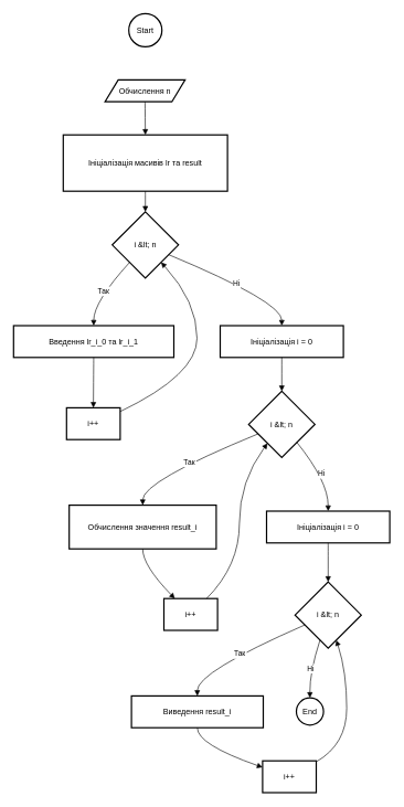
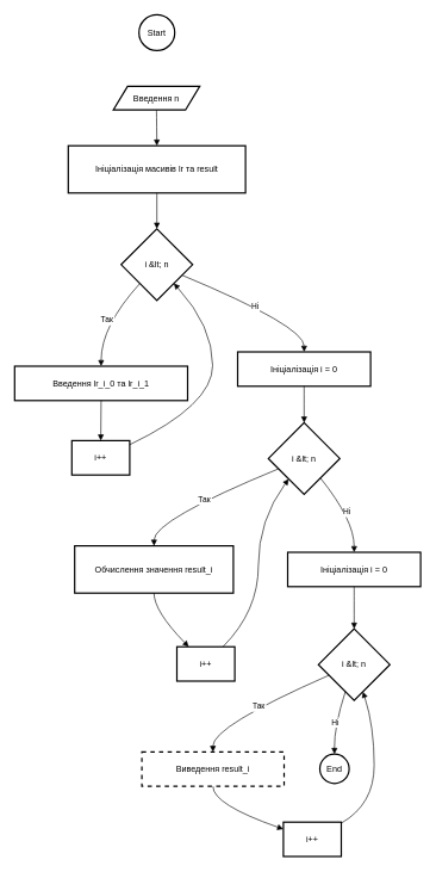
  <mxCell id="0" />
  <mxCell id="1" parent="0" />
  <mxCell id="2" value="Start" style="ellipse;aspect=fixed;strokeWidth=2;whiteSpace=wrap;" vertex="1" parent="1"><mxGeometry x="194" y="20" width="50" height="50" as="geometry" /></mxCell>
- <mxCell id="3" value="Обчислення n" style="shape=parallelogram;perimeter=parallelogramPerimeter;fixedSize=1;strokeWidth=2;whiteSpace=wrap;" vertex="1" parent="1"><mxGeometry x="158" y="120" width="121" height="33" as="geometry" /></mxCell>
- <mxCell id="4" value="Ініціалізація масивів lr та result" style="whiteSpace=wrap;strokeWidth=2;" vertex="1" parent="1"><mxGeometry x="95" y="203" width="248" height="85" as="geometry" /></mxCell>
+ <mxCell id="3" value="Введення n" style="shape=parallelogram;perimeter=parallelogramPerimeter;fixedSize=1;strokeWidth=2;whiteSpace=wrap;" vertex="1" parent="1"><mxGeometry x="158" y="120" width="121" height="33" as="geometry" /></mxCell>
+ <mxCell id="4" value="Ініціалізація масивів lr та result" style="whiteSpace=wrap;strokeWidth=2;" vertex="1" parent="1"><mxGeometry x="95" y="203" width="248" height="66" as="geometry" /></mxCell>
  <mxCell id="5" value="i &amp;lt; n" style="rhombus;strokeWidth=2;whiteSpace=wrap;" vertex="1" parent="1"><mxGeometry x="169" y="319" width="100" height="100" as="geometry" /></mxCell>
- <mxCell id="6" value="Введення lr_i_0 та lr_i_1" style="whiteSpace=wrap;strokeWidth=2;" vertex="1" parent="1"><mxGeometry x="20" y="491" width="242" height="48" as="geometry" /></mxCell>
+ <mxCell id="6" value="Введення lr_i_0 та lr_i_1" style="whiteSpace=wrap;strokeWidth=2;" vertex="1" parent="1"><mxGeometry x="20" y="511" width="242" height="48" as="geometry" /></mxCell>
  <mxCell id="7" value="i++" style="whiteSpace=wrap;strokeWidth=2;" vertex="1" parent="1"><mxGeometry x="100" y="615" width="81" height="48" as="geometry" /></mxCell>
  <mxCell id="8" value="Ініціалізація i = 0" style="whiteSpace=wrap;strokeWidth=2;" vertex="1" parent="1"><mxGeometry x="332" y="491" width="186" height="48" as="geometry" /></mxCell>
  <mxCell id="9" value="i &amp;lt; n" style="rhombus;strokeWidth=2;whiteSpace=wrap;" vertex="1" parent="1"><mxGeometry x="375" y="590" width="100" height="100" as="geometry" /></mxCell>
  <mxCell id="10" value="Обчислення значення result_i" style="whiteSpace=wrap;strokeWidth=2;" vertex="1" parent="1"><mxGeometry x="104" y="762" width="222" height="66" as="geometry" /></mxCell>
  <mxCell id="11" value="i++" style="whiteSpace=wrap;strokeWidth=2;" vertex="1" parent="1"><mxGeometry x="247" y="903" width="81" height="48" as="geometry" /></mxCell>
  <mxCell id="12" value="Ініціалізація i = 0" style="whiteSpace=wrap;strokeWidth=2;" vertex="1" parent="1"><mxGeometry x="402" y="771" width="186" height="48" as="geometry" /></mxCell>
  <mxCell id="13" value="i &amp;lt; n" style="rhombus;strokeWidth=2;whiteSpace=wrap;" vertex="1" parent="1"><mxGeometry x="445" y="878" width="100" height="100" as="geometry" /></mxCell>
- <mxCell id="14" value="Виведення result_i" style="whiteSpace=wrap;strokeWidth=2;" vertex="1" parent="1"><mxGeometry x="198" y="1050" width="199" height="48" as="geometry" /></mxCell>
+ <mxCell id="14" value="Виведення result_i" style="whiteSpace=wrap;strokeWidth=2;dashed=1;" vertex="1" parent="1"><mxGeometry x="198" y="1050" width="199" height="48" as="geometry" /></mxCell>
  <mxCell id="15" value="i++" style="whiteSpace=wrap;strokeWidth=2;" vertex="1" parent="1"><mxGeometry x="396" y="1148" width="81" height="48" as="geometry" /></mxCell>
  <mxCell id="16" value="End" style="ellipse;aspect=fixed;strokeWidth=2;whiteSpace=wrap;" vertex="1" parent="1"><mxGeometry x="447" y="1053" width="41" height="41" as="geometry" /></mxCell>
  <mxCell id="17" value="" style="curved=1;startArrow=none;endArrow=block;exitX=0.5;exitY=1.01;entryX=0.5;entryY=0.01;rounded=0;" edge="1" parent="1" source="3" target="4"><mxGeometry relative="1" as="geometry"><Array as="points" /></mxGeometry></mxCell>
  <mxCell id="18" value="" style="curved=1;startArrow=none;endArrow=block;exitX=0.5;exitY=1.01;entryX=0.5;entryY=0;rounded=0;" edge="1" parent="1" source="4" target="5"><mxGeometry relative="1" as="geometry"><Array as="points" /></mxGeometry></mxCell>
  <mxCell id="19" value="Так" style="curved=1;startArrow=none;endArrow=block;exitX=0.05;exitY=1;entryX=0.5;entryY=0.01;rounded=0;" edge="1" parent="1" source="5" target="6"><mxGeometry relative="1" as="geometry"><Array as="points"><mxPoint x="141" y="455" /></Array></mxGeometry></mxCell>
  <mxCell id="20" value="" style="curved=1;startArrow=none;endArrow=block;exitX=0.5;exitY=1.02;entryX=0.5;entryY=0.01;rounded=0;" edge="1" parent="1" source="6" target="7"><mxGeometry relative="1" as="geometry"><Array as="points" /></mxGeometry></mxCell>
  <mxCell id="21" value="" style="curved=1;startArrow=none;endArrow=block;exitX=1.01;exitY=0.11;entryX=0.95;entryY=1;rounded=0;" edge="1" parent="1" source="7" target="5"><mxGeometry relative="1" as="geometry"><Array as="points"><mxPoint x="297" y="565" /><mxPoint x="297" y="455" /></Array></mxGeometry></mxCell>
  <mxCell id="22" value="Ні" style="curved=1;startArrow=none;endArrow=block;exitX=1;exitY=0.71;entryX=0.5;entryY=0.01;rounded=0;" edge="1" parent="1" source="5" target="8"><mxGeometry relative="1" as="geometry"><Array as="points"><mxPoint x="425" y="455" /></Array></mxGeometry></mxCell>
  <mxCell id="23" value="" style="curved=1;startArrow=none;endArrow=block;exitX=0.5;exitY=1.02;entryX=0.5;entryY=0;rounded=0;" edge="1" parent="1" source="8" target="9"><mxGeometry relative="1" as="geometry"><Array as="points" /></mxGeometry></mxCell>
  <mxCell id="24" value="Так" style="curved=1;startArrow=none;endArrow=block;exitX=0;exitY=0.7;entryX=0.5;entryY=0;rounded=0;" edge="1" parent="1" source="9" target="10"><mxGeometry relative="1" as="geometry"><Array as="points"><mxPoint x="215" y="726" /></Array></mxGeometry></mxCell>
  <mxCell id="25" value="" style="curved=1;startArrow=none;endArrow=block;exitX=0.5;exitY=1;entryX=0.21;entryY=0.01;rounded=0;" edge="1" parent="1" source="10" target="11"><mxGeometry relative="1" as="geometry"><Array as="points"><mxPoint x="215" y="853" /></Array></mxGeometry></mxCell>
  <mxCell id="26" value="" style="curved=1;startArrow=none;endArrow=block;exitX=0.79;exitY=0.01;entryX=0.13;entryY=0.99;rounded=0;" edge="1" parent="1" source="11" target="9"><mxGeometry relative="1" as="geometry"><Array as="points"><mxPoint x="361" y="853" /><mxPoint x="361" y="726" /></Array></mxGeometry></mxCell>
  <mxCell id="27" value="Ні" style="curved=1;startArrow=none;endArrow=block;exitX=0.91;exitY=0.99;entryX=0.5;entryY=-0.01;rounded=0;" edge="1" parent="1" source="9" target="12"><mxGeometry relative="1" as="geometry"><Array as="points"><mxPoint x="495" y="726" /></Array></mxGeometry></mxCell>
  <mxCell id="28" value="" style="curved=1;startArrow=none;endArrow=block;exitX=0.5;exitY=1;entryX=0.5;entryY=0;rounded=0;" edge="1" parent="1" source="12" target="13"><mxGeometry relative="1" as="geometry"><Array as="points" /></mxGeometry></mxCell>
  <mxCell id="29" value="Так" style="curved=1;startArrow=none;endArrow=block;exitX=0;exitY=0.71;entryX=0.5;entryY=0;rounded=0;" edge="1" parent="1" source="13" target="14"><mxGeometry relative="1" as="geometry"><Array as="points"><mxPoint x="297" y="1014" /></Array></mxGeometry></mxCell>
  <mxCell id="30" value="" style="curved=1;startArrow=none;endArrow=block;exitX=0.5;exitY=1;entryX=0.01;entryY=0.21;rounded=0;" edge="1" parent="1" source="14" target="15"><mxGeometry relative="1" as="geometry"><Array as="points"><mxPoint x="297" y="1123" /></Array></mxGeometry></mxCell>
  <mxCell id="31" value="" style="curved=1;startArrow=none;endArrow=block;exitX=1.01;exitY=0.02;entryX=0.66;entryY=0.99;rounded=0;" edge="1" parent="1" source="15" target="13"><mxGeometry relative="1" as="geometry"><Array as="points"><mxPoint x="523" y="1123" /><mxPoint x="523" y="1014" /></Array></mxGeometry></mxCell>
  <mxCell id="32" value="Ні" style="curved=1;startArrow=none;endArrow=block;exitX=0.34;exitY=0.99;entryX=0.49;entryY=0.01;rounded=0;" edge="1" parent="1" source="13" target="16"><mxGeometry relative="1" as="geometry"><Array as="points"><mxPoint x="467" y="1014" /></Array></mxGeometry></mxCell>
